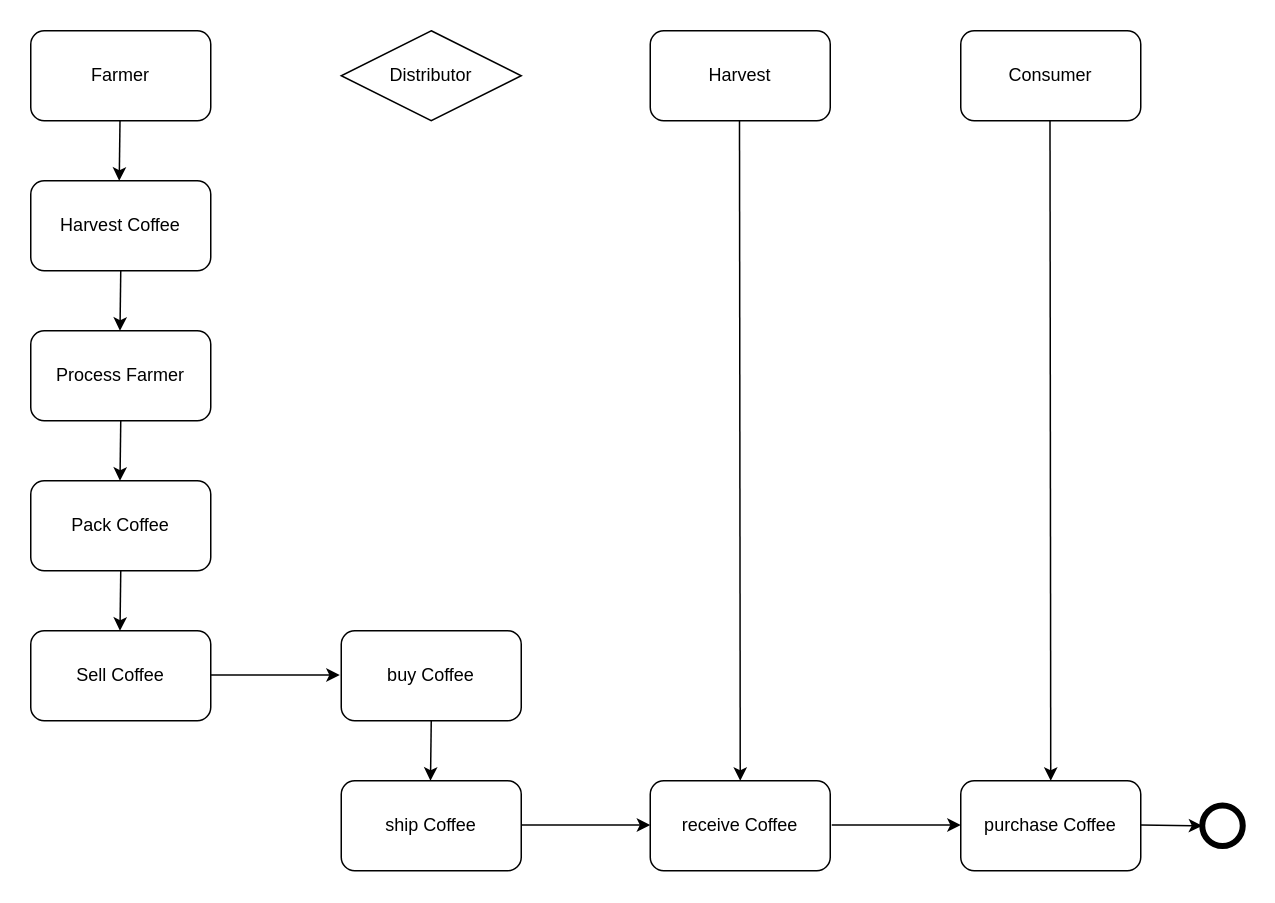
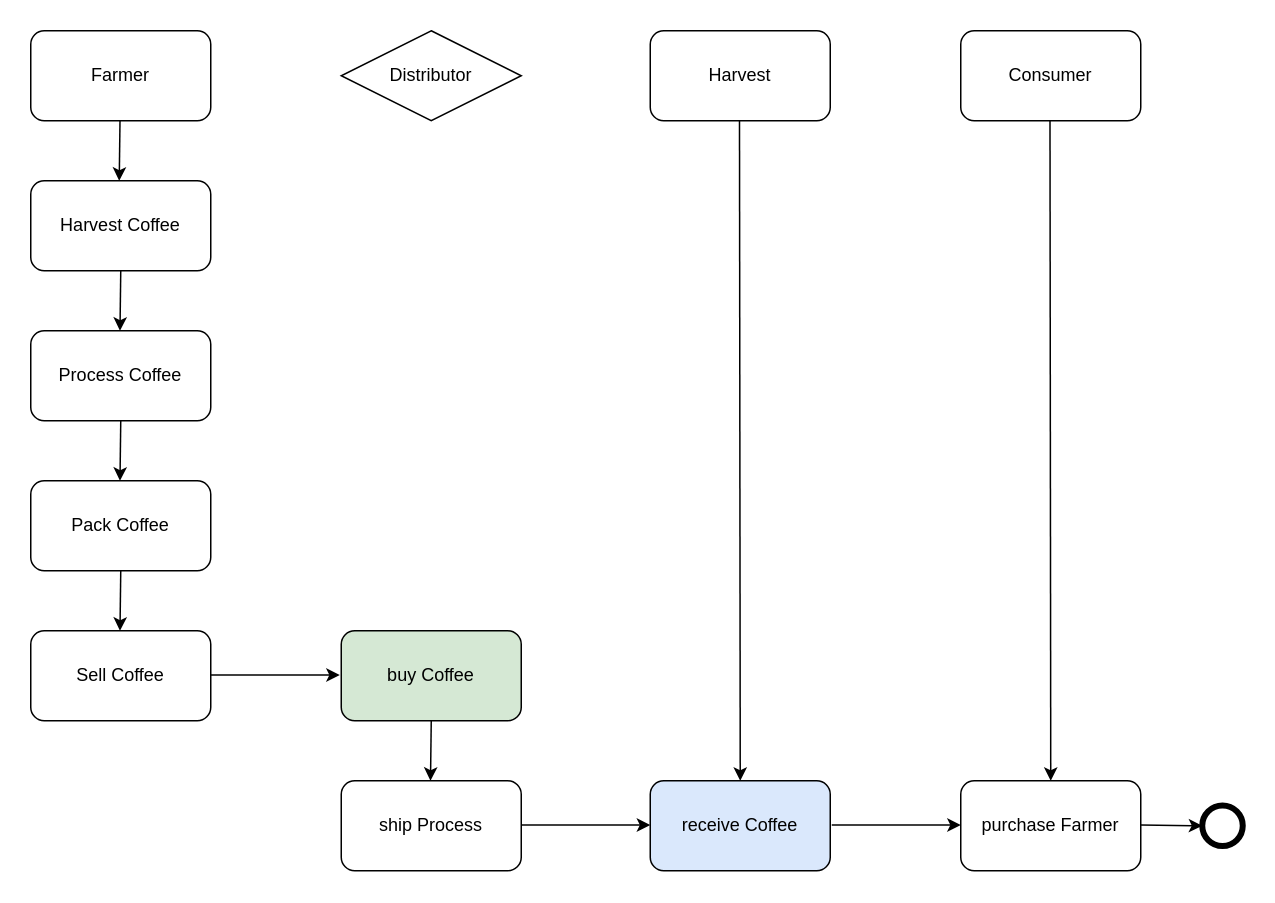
  <mxCell id="0" />
  <mxCell id="1" parent="0" />
  <mxCell id="2" value="Farmer" style="rounded=1;whiteSpace=wrap;html=1;" vertex="1" parent="1"><mxGeometry x="20" y="20" width="120" height="60" as="geometry" /></mxCell>
  <mxCell id="3" value="Distributor" style="rhombus;whiteSpace=wrap;html=1;" vertex="1" parent="1"><mxGeometry x="227" y="20" width="120" height="60" as="geometry" /></mxCell>
  <mxCell id="4" value="Harvest" style="rounded=1;whiteSpace=wrap;html=1;" vertex="1" parent="1"><mxGeometry x="433" y="20" width="120" height="60" as="geometry" /></mxCell>
  <mxCell id="5" value="Consumer" style="rounded=1;whiteSpace=wrap;html=1;" vertex="1" parent="1"><mxGeometry x="640" y="20" width="120" height="60" as="geometry" /></mxCell>
  <mxCell id="6" value="Harvest Coffee" style="rounded=1;whiteSpace=wrap;html=1;" vertex="1" parent="1"><mxGeometry x="20" y="120" width="120" height="60" as="geometry" /></mxCell>
- <mxCell id="7" value="Process Farmer" style="rounded=1;whiteSpace=wrap;html=1;" vertex="1" parent="1"><mxGeometry x="20" y="220" width="120" height="60" as="geometry" /></mxCell>
+ <mxCell id="7" value="Process Coffee" style="rounded=1;whiteSpace=wrap;html=1;" vertex="1" parent="1"><mxGeometry x="20" y="220" width="120" height="60" as="geometry" /></mxCell>
  <mxCell id="8" value="Pack Coffee" style="rounded=1;whiteSpace=wrap;html=1;" vertex="1" parent="1"><mxGeometry x="20" y="320" width="120" height="60" as="geometry" /></mxCell>
  <mxCell id="9" value="Sell Coffee" style="rounded=1;whiteSpace=wrap;html=1;" vertex="1" parent="1"><mxGeometry x="20" y="420" width="120" height="60" as="geometry" /></mxCell>
- <mxCell id="10" value="buy Coffee" style="rounded=1;whiteSpace=wrap;html=1;" vertex="1" parent="1"><mxGeometry x="227" y="420" width="120" height="60" as="geometry" /></mxCell>
- <mxCell id="11" value="ship Coffee" style="rounded=1;whiteSpace=wrap;html=1;" vertex="1" parent="1"><mxGeometry x="227" y="520" width="120" height="60" as="geometry" /></mxCell>
- <mxCell id="12" value="receive Coffee" style="rounded=1;whiteSpace=wrap;html=1;" vertex="1" parent="1"><mxGeometry x="433" y="520" width="120" height="60" as="geometry" /></mxCell>
- <mxCell id="13" value="purchase Coffee" style="rounded=1;whiteSpace=wrap;html=1;" vertex="1" parent="1"><mxGeometry x="640" y="520" width="120" height="60" as="geometry" /></mxCell>
+ <mxCell id="10" value="buy Coffee" style="rounded=1;whiteSpace=wrap;html=1;fillColor=#d5e8d4;" vertex="1" parent="1"><mxGeometry x="227" y="420" width="120" height="60" as="geometry" /></mxCell>
+ <mxCell id="11" value="ship Process" style="rounded=1;whiteSpace=wrap;html=1;" vertex="1" parent="1"><mxGeometry x="227" y="520" width="120" height="60" as="geometry" /></mxCell>
+ <mxCell id="12" value="receive Coffee" style="rounded=1;whiteSpace=wrap;html=1;fillColor=#dae8fc;" vertex="1" parent="1"><mxGeometry x="433" y="520" width="120" height="60" as="geometry" /></mxCell>
+ <mxCell id="13" value="purchase Farmer" style="rounded=1;whiteSpace=wrap;html=1;" vertex="1" parent="1"><mxGeometry x="640" y="520" width="120" height="60" as="geometry" /></mxCell>
  <mxCell id="14" value="" style="ellipse;whiteSpace=wrap;html=1;aspect=fixed;strokeColor=#000000;fillColor=#ffffff;strokeWidth=4;" vertex="1" parent="1"><mxGeometry x="801" y="536.5" width="27" height="27" as="geometry" /></mxCell>
  <mxCell id="15" value="" style="endArrow=classic;html=1;rounded=0;entryX=0;entryY=0.5;entryDx=0;entryDy=0;" edge="1" parent="1"><mxGeometry width="50" height="50" relative="1" as="geometry"><mxPoint x="140" y="449.5" as="sourcePoint" /><mxPoint x="226" y="449.5" as="targetPoint" /></mxGeometry></mxCell>
  <mxCell id="16" value="" style="endArrow=classic;html=1;rounded=0;entryX=0;entryY=0.5;entryDx=0;entryDy=0;" edge="1" parent="1"><mxGeometry width="50" height="50" relative="1" as="geometry"><mxPoint x="347" y="549.5" as="sourcePoint" /><mxPoint x="433" y="549.5" as="targetPoint" /></mxGeometry></mxCell>
  <mxCell id="17" value="" style="endArrow=classic;html=1;rounded=0;entryX=0;entryY=0.5;entryDx=0;entryDy=0;" edge="1" parent="1"><mxGeometry width="50" height="50" relative="1" as="geometry"><mxPoint x="554" y="549.5" as="sourcePoint" /><mxPoint x="640" y="549.5" as="targetPoint" /></mxGeometry></mxCell>
  <mxCell id="18" value="" style="endArrow=classic;html=1;rounded=0;entryX=0;entryY=0.5;entryDx=0;entryDy=0;" edge="1" parent="1" target="14"><mxGeometry width="50" height="50" relative="1" as="geometry"><mxPoint x="760" y="549.5" as="sourcePoint" /><mxPoint x="791" y="550" as="targetPoint" /></mxGeometry></mxCell>
  <mxCell id="19" value="" style="endArrow=classic;html=1;rounded=0;" edge="1" parent="1"><mxGeometry width="50" height="50" relative="1" as="geometry"><mxPoint x="79.5" y="80" as="sourcePoint" /><mxPoint x="79" y="120" as="targetPoint" /></mxGeometry></mxCell>
  <mxCell id="20" value="" style="endArrow=classic;html=1;rounded=0;" edge="1" parent="1"><mxGeometry width="50" height="50" relative="1" as="geometry"><mxPoint x="80" y="180" as="sourcePoint" /><mxPoint x="79.5" y="220" as="targetPoint" /></mxGeometry></mxCell>
  <mxCell id="21" value="" style="endArrow=classic;html=1;rounded=0;" edge="1" parent="1"><mxGeometry width="50" height="50" relative="1" as="geometry"><mxPoint x="80" y="280" as="sourcePoint" /><mxPoint x="79.5" y="320" as="targetPoint" /></mxGeometry></mxCell>
  <mxCell id="22" value="" style="endArrow=classic;html=1;rounded=0;" edge="1" parent="1"><mxGeometry width="50" height="50" relative="1" as="geometry"><mxPoint x="80" y="380" as="sourcePoint" /><mxPoint x="79.5" y="420" as="targetPoint" /></mxGeometry></mxCell>
  <mxCell id="23" value="" style="endArrow=classic;html=1;rounded=0;" edge="1" parent="1"><mxGeometry width="50" height="50" relative="1" as="geometry"><mxPoint x="287" y="480" as="sourcePoint" /><mxPoint x="286.5" y="520" as="targetPoint" /></mxGeometry></mxCell>
  <mxCell id="24" value="" style="endArrow=classic;html=1;rounded=0;entryX=0.5;entryY=0;entryDx=0;entryDy=0;exitX=0.5;exitY=1;exitDx=0;exitDy=0;" edge="1" parent="1" target="12"><mxGeometry width="50" height="50" relative="1" as="geometry"><mxPoint x="492.5" y="80" as="sourcePoint" /><mxPoint x="492.5" y="420" as="targetPoint" /></mxGeometry></mxCell>
  <mxCell id="25" value="" style="endArrow=classic;html=1;rounded=0;entryX=0.5;entryY=0;entryDx=0;entryDy=0;exitX=0.5;exitY=1;exitDx=0;exitDy=0;" edge="1" parent="1"><mxGeometry width="50" height="50" relative="1" as="geometry"><mxPoint x="699.5" y="80" as="sourcePoint" /><mxPoint x="700" y="520" as="targetPoint" /></mxGeometry></mxCell>
